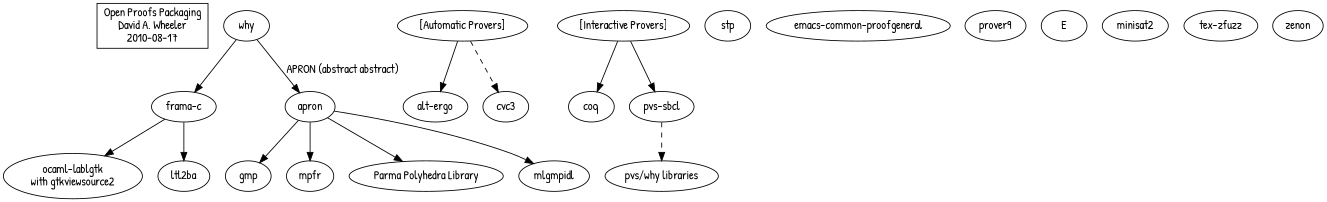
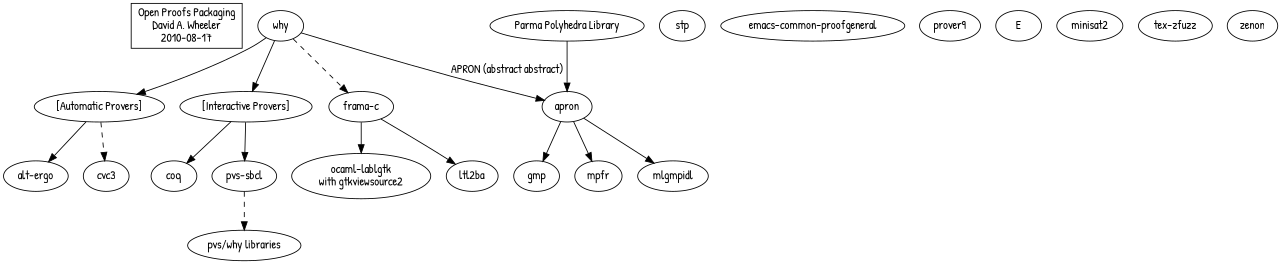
  digraph {
    fontname="Patrick Hand"
    node [fontname="Patrick Hand"]
    edge [fontname="Patrick Hand"]
    n1 [label="Open Proofs Packaging\nDavid A. Wheeler\n2010-08-17" shape=box]
    why
    "[Automatic Provers]"
    "[Interactive Provers]"
    "frama-c"
    apron
    "alt-ergo"
    cvc3
    coq
    "pvs-sbcl"
    "ocaml-lablgtk\nwith gtkviewsource2"
    ltl2ba
    gmp
    mpfr
    "Parma Polyhedra Library"
    mlgmpidl
    "pvs/why libraries"
    stp
    "emacs-common-proofgeneral"
    prover9
    E
    minisat2
    "tex-zfuzz"
    zenon
-   why -> "frama-c"
+   why -> "[Automatic Provers]"
+   why -> "[Interactive Provers]"
+   why -> "frama-c" [style=dashed]
    why -> apron [label="APRON (abstract abstract)"]
    "[Automatic Provers]" -> "alt-ergo"
    "[Automatic Provers]" -> cvc3 [style=dashed]
    "[Interactive Provers]" -> coq
    "[Interactive Provers]" -> "pvs-sbcl"
    "frama-c" -> "ocaml-lablgtk\nwith gtkviewsource2"
    "frama-c" -> ltl2ba
    apron -> gmp
    apron -> mpfr
-   apron -> "Parma Polyhedra Library"
+   "Parma Polyhedra Library" -> apron
    apron -> mlgmpidl
    "pvs-sbcl" -> "pvs/why libraries" [style=dashed]
  }
